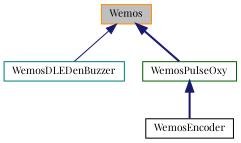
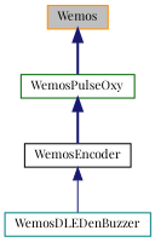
  digraph {
    fontname="Playfair Display"
    node [fillcolor=white fontname="Playfair Display" fontsize=10 shape=record style=filled]
    edge [color=midnightblue dir=back fontname="Playfair Display" fontsize=10 labelfontname=Helvetica labelfontsize=10 style=bold]
    n1 [color=darkorange fillcolor=grey75 fontcolor=black height=0.2 label=Wemos width=0.4]
    n2 [color=teal height=0.2 label=WemosDLEDenBuzzer width=0.4]
    n3 [color=darkgreen height=0.2 label=WemosPulseOxy width=0.4]
    n4 [color=black height=0.2 label=WemosEncoder width=0.4]
-   n1 -> n2 [style=solid]
+   n4 -> n2 [style=solid]
    n1 -> n3
    n3 -> n4
  }
